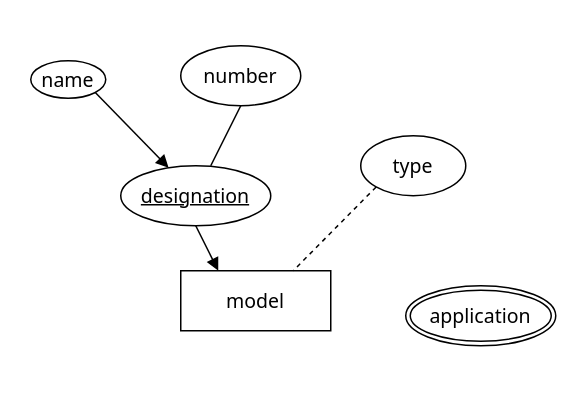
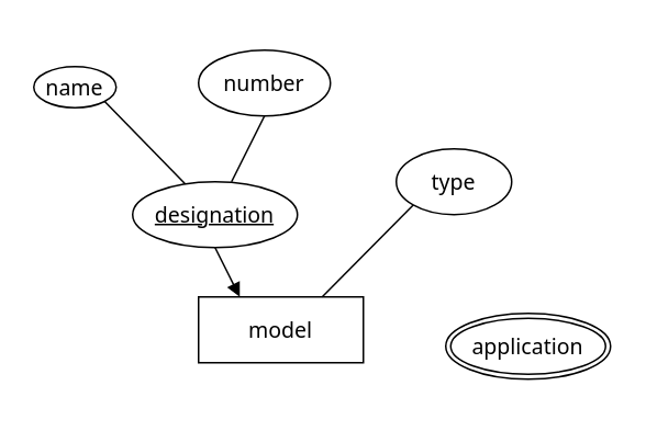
  <mxCell id="0" />
  <mxCell id="1" parent="0" />
  <mxCell id="2" value="" style="rounded=0;whiteSpace=wrap;html=1;fontFamily=Noto Sans;fontSource=https%3A%2F%2Ffonts.googleapis.com%2Fcss%3Ffamily%3DNoto%2BSans;strokeColor=none;fillColor=none;fontColor=default;" parent="1" vertex="1"><mxGeometry x="145" y="20" width="30" height="20" as="geometry" /></mxCell>
  <mxCell id="3" value="model" style="whiteSpace=wrap;html=1;align=center;fontSize=13;fontFamily=Noto Sans;fontSource=https%3A%2F%2Ffonts.googleapis.com%2Fcss%3Ffamily%3DNoto%2BSans;" parent="1" vertex="1"><mxGeometry x="120" y="180" width="100" height="40" as="geometry" /></mxCell>
  <mxCell id="4" value="designation" style="ellipse;whiteSpace=wrap;html=1;align=center;fontStyle=4;fontSize=13;fontFamily=Noto Sans;fontSource=https%3A%2F%2Ffonts.googleapis.com%2Fcss%3Ffamily%3DNoto%2BSans;" parent="1" vertex="1"><mxGeometry x="80" y="110" width="100" height="40" as="geometry" /></mxCell>
  <mxCell id="5" value="name" style="ellipse;whiteSpace=wrap;html=1;align=center;fontSize=13;fontFamily=Noto Sans;fontSource=https%3A%2F%2Ffonts.googleapis.com%2Fcss%3Ffamily%3DNoto%2BSans;" parent="1" vertex="1"><mxGeometry x="20" y="40" width="50" height="25" as="geometry" /></mxCell>
  <mxCell id="6" value="number" style="ellipse;whiteSpace=wrap;html=1;align=center;fontSize=13;fontFamily=Noto Sans;fontSource=https%3A%2F%2Ffonts.googleapis.com%2Fcss%3Ffamily%3DNoto%2BSans;" parent="1" vertex="1"><mxGeometry x="120" y="30" width="80" height="40" as="geometry" /></mxCell>
- <mxCell id="7" value="" style="endArrow=block;html=1;rounded=0;exitX=1;exitY=1;exitDx=0;exitDy=0;fontSize=13;fontFamily=Noto Sans;fontSource=https%3A%2F%2Ffonts.googleapis.com%2Fcss%3Ffamily%3DNoto%2BSans;" parent="1" source="5" target="4" edge="1"><mxGeometry relative="1" as="geometry"><mxPoint x="58.06" y="120" as="sourcePoint" /><mxPoint x="61.949" y="190" as="targetPoint" /></mxGeometry></mxCell>
+ <mxCell id="7" value="" style="endArrow=none;html=1;rounded=0;exitX=1;exitY=1;exitDx=0;exitDy=0;fontSize=13;fontFamily=Noto Sans;fontSource=https%3A%2F%2Ffonts.googleapis.com%2Fcss%3Ffamily%3DNoto%2BSans;" parent="1" source="5" target="4" edge="1"><mxGeometry relative="1" as="geometry"><mxPoint x="58.06" y="120" as="sourcePoint" /><mxPoint x="61.949" y="190" as="targetPoint" /></mxGeometry></mxCell>
  <mxCell id="8" value="" style="endArrow=none;html=1;rounded=0;exitX=0.5;exitY=1;exitDx=0;exitDy=0;fontSize=13;fontFamily=Noto Sans;fontSource=https%3A%2F%2Ffonts.googleapis.com%2Fcss%3Ffamily%3DNoto%2BSans;" parent="1" source="6" edge="1"><mxGeometry relative="1" as="geometry"><mxPoint x="220" y="90" as="sourcePoint" /><mxPoint x="140" y="110" as="targetPoint" /></mxGeometry></mxCell>
  <mxCell id="9" value="type" style="ellipse;whiteSpace=wrap;html=1;align=center;fontSize=13;fontFamily=Noto Sans;fontSource=https%3A%2F%2Ffonts.googleapis.com%2Fcss%3Ffamily%3DNoto%2BSans;" parent="1" vertex="1"><mxGeometry x="240" y="90" width="70" height="40" as="geometry" /></mxCell>
  <mxCell id="10" value="" style="endArrow=block;html=1;rounded=0;exitX=0.5;exitY=1;exitDx=0;exitDy=0;entryX=0.25;entryY=0;entryDx=0;entryDy=0;fontSize=13;fontFamily=Noto Sans;fontSource=https%3A%2F%2Ffonts.googleapis.com%2Fcss%3Ffamily%3DNoto%2BSans;" parent="1" source="4" target="3" edge="1"><mxGeometry relative="1" as="geometry"><mxPoint x="220" y="110" as="sourcePoint" /><mxPoint x="200" y="150" as="targetPoint" /></mxGeometry></mxCell>
- <mxCell id="11" value="" style="endArrow=none;html=1;rounded=0;exitX=0;exitY=1;exitDx=0;exitDy=0;entryX=0.75;entryY=0;entryDx=0;entryDy=0;fontSize=13;fontFamily=Noto Sans;fontSource=https%3A%2F%2Ffonts.googleapis.com%2Fcss%3Ffamily%3DNoto%2BSans;dashed=1;" parent="1" source="9" target="3" edge="1"><mxGeometry relative="1" as="geometry"><mxPoint x="180" y="90" as="sourcePoint" /><mxPoint x="160" y="130" as="targetPoint" /></mxGeometry></mxCell>
+ <mxCell id="11" value="" style="endArrow=none;html=1;rounded=0;exitX=0;exitY=1;exitDx=0;exitDy=0;entryX=0.75;entryY=0;entryDx=0;entryDy=0;fontSize=13;fontFamily=Noto Sans;fontSource=https%3A%2F%2Ffonts.googleapis.com%2Fcss%3Ffamily%3DNoto%2BSans;" parent="1" source="9" target="3" edge="1"><mxGeometry relative="1" as="geometry"><mxPoint x="180" y="90" as="sourcePoint" /><mxPoint x="160" y="130" as="targetPoint" /></mxGeometry></mxCell>
  <mxCell id="12" value="application" style="ellipse;shape=doubleEllipse;margin=3;whiteSpace=wrap;html=1;align=center;fontSize=13;fontFamily=Noto Sans;fontSource=https%3A%2F%2Ffonts.googleapis.com%2Fcss%3Ffamily%3DNoto%2BSans;" parent="1" vertex="1"><mxGeometry x="270" y="190" width="100" height="40" as="geometry" /></mxCell>
  <mxCell id="13" value="" style="rounded=0;whiteSpace=wrap;html=1;fontFamily=Noto Sans;fontSource=https%3A%2F%2Ffonts.googleapis.com%2Fcss%3Ffamily%3DNoto%2BSans;strokeColor=none;fillColor=none;fontColor=default;" vertex="1" parent="1"><mxGeometry x="305" y="220" width="30" height="20" as="geometry" /></mxCell>
